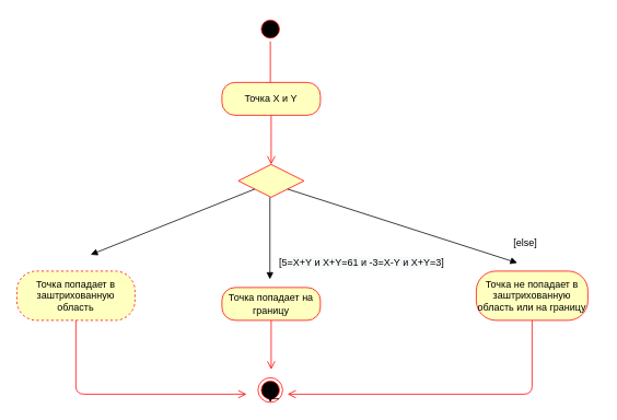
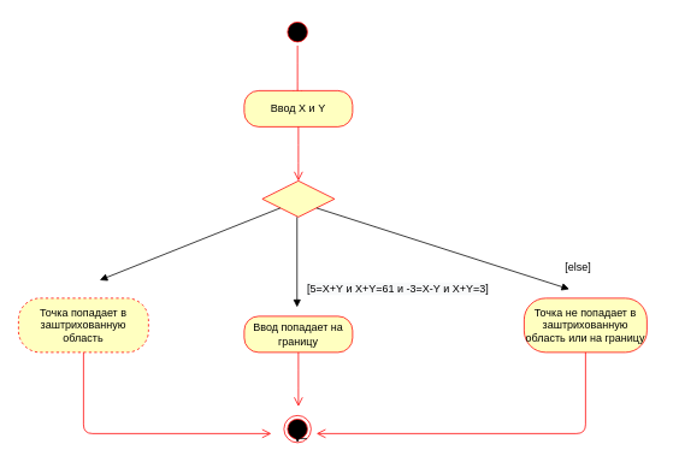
  <mxCell id="0" />
  <mxCell id="1" parent="0" />
  <mxCell id="2" value="" style="ellipse;html=1;shape=startState;fillColor=#000000;strokeColor=#ff0000;" parent="1" vertex="1"><mxGeometry x="314" y="20" width="30" height="30" as="geometry" /></mxCell>
  <mxCell id="3" value="" style="edgeStyle=orthogonalEdgeStyle;html=1;verticalAlign=bottom;endArrow=open;endSize=8;strokeColor=#ff0000;" parent="1" source="2" edge="1"><mxGeometry relative="1" as="geometry"><mxPoint x="329" y="110" as="targetPoint" /></mxGeometry></mxCell>
- <mxCell id="4" value="Точка X и Y" style="rounded=1;whiteSpace=wrap;html=1;arcSize=40;fontColor=#000000;fillColor=#ffffc0;strokeColor=#ff0000;" parent="1" vertex="1"><mxGeometry x="270" y="100" width="120" height="40" as="geometry" /></mxCell>
+ <mxCell id="4" value="Ввод X и Y" style="rounded=1;whiteSpace=wrap;html=1;arcSize=40;fontColor=#000000;fillColor=#ffffc0;strokeColor=#ff0000;" parent="1" vertex="1"><mxGeometry x="270" y="100" width="120" height="40" as="geometry" /></mxCell>
  <mxCell id="5" value="" style="edgeStyle=orthogonalEdgeStyle;html=1;verticalAlign=bottom;endArrow=open;endSize=8;strokeColor=#ff0000;" parent="1" source="4" edge="1"><mxGeometry relative="1" as="geometry"><mxPoint x="330" y="200" as="targetPoint" /></mxGeometry></mxCell>
  <mxCell id="6" value="" style="rhombus;whiteSpace=wrap;html=1;fillColor=#ffffc0;strokeColor=#ff0000;" parent="1" vertex="1"><mxGeometry x="290" y="200" width="80" height="40" as="geometry" /></mxCell>
  <mxCell id="7" value="" style="html=1;verticalAlign=bottom;endArrow=block;" parent="1" edge="1"><mxGeometry x="-0.2" y="57" width="80" relative="1" as="geometry"><mxPoint x="350" y="230" as="sourcePoint" /><mxPoint x="630" y="320" as="targetPoint" /><mxPoint y="1" as="offset" /></mxGeometry></mxCell>
  <mxCell id="8" value="" style="html=1;verticalAlign=bottom;endArrow=block;exitX=0;exitY=1;exitDx=0;exitDy=0;" parent="1" source="6" edge="1"><mxGeometry x="-0.122" y="-3" width="80" relative="1" as="geometry"><mxPoint x="360" y="240" as="sourcePoint" /><mxPoint x="110" y="310" as="targetPoint" /><Array as="points" /><mxPoint as="offset" /></mxGeometry></mxCell>
  <mxCell id="9" value="Точка попадает в заштрихованную область" style="rounded=1;whiteSpace=wrap;html=1;arcSize=40;fontColor=#000000;fillColor=#ffffc0;strokeColor=#ff0000;dashed=1;" parent="1" vertex="1"><mxGeometry x="20" y="330" width="144" height="60" as="geometry" /></mxCell>
  <mxCell id="10" value="" style="edgeStyle=orthogonalEdgeStyle;html=1;verticalAlign=bottom;endArrow=open;endSize=8;strokeColor=#ff0000;" parent="1" source="9" edge="1"><mxGeometry relative="1" as="geometry"><mxPoint x="300" y="480" as="targetPoint" /><Array as="points"><mxPoint x="92" y="480" /></Array></mxGeometry></mxCell>
  <mxCell id="11" value="Точка не попадает в заштрихованную область или на границу" style="rounded=1;whiteSpace=wrap;html=1;arcSize=40;fontColor=#000000;fillColor=#ffffc0;strokeColor=#ff0000;" parent="1" vertex="1"><mxGeometry x="580" y="330" width="136" height="60" as="geometry" /></mxCell>
  <mxCell id="12" value="" style="edgeStyle=orthogonalEdgeStyle;html=1;verticalAlign=bottom;endArrow=open;endSize=8;strokeColor=#ff0000;" parent="1" source="11" edge="1"><mxGeometry relative="1" as="geometry"><mxPoint x="350" y="480" as="targetPoint" /><Array as="points"><mxPoint x="648" y="480" /></Array></mxGeometry></mxCell>
  <mxCell id="13" value="&lt;br&gt;&lt;br&gt;&lt;span style=&quot;font-family: &amp;#34;helvetica&amp;#34;&quot;&gt;[else]&lt;/span&gt;" style="text;html=1;strokeColor=none;fillColor=none;align=center;verticalAlign=middle;whiteSpace=wrap;rounded=0;" parent="1" vertex="1"><mxGeometry x="550" y="280" width="180" as="geometry" /></mxCell>
  <mxCell id="14" value="" style="ellipse;html=1;shape=endState;fillColor=#000000;strokeColor=#ff0000;" parent="1" vertex="1"><mxGeometry x="314" y="460" width="30" height="30" as="geometry" /></mxCell>
  <mxCell id="15" value="&lt;br&gt;&lt;br&gt;&lt;span style=&quot;color: rgb(0 , 0 , 0) ; font-family: &amp;#34;helvetica&amp;#34; ; font-size: 12px ; font-style: normal ; font-weight: 400 ; letter-spacing: normal ; text-align: center ; text-indent: 0px ; text-transform: none ; word-spacing: 0px ; background-color: rgb(248 , 249 , 250) ; display: inline ; float: none&quot;&gt;[5=X+Y и X+Y=61 и -3=X-Y и X+Y=3]&lt;/span&gt;" style="text;html=1;resizable=0;autosize=1;align=center;verticalAlign=middle;points=[];fillColor=none;strokeColor=none;rounded=0;" vertex="1" parent="1"><mxGeometry x="330" y="280" width="220" height="50" as="geometry" /></mxCell>
  <mxCell id="16" style="edgeStyle=orthogonalEdgeStyle;rounded=0;orthogonalLoop=1;jettySize=auto;html=1;exitX=1;exitY=1;exitDx=0;exitDy=0;entryX=0.5;entryY=1;entryDx=0;entryDy=0;" edge="1" parent="1" source="14" target="14"><mxGeometry relative="1" as="geometry" /></mxCell>
- <mxCell id="17" value="Точка попадает на границу" style="rounded=1;whiteSpace=wrap;html=1;arcSize=40;fontColor=#000000;fillColor=#ffffc0;strokeColor=#ff0000;" vertex="1" parent="1"><mxGeometry x="270" y="350" width="120" height="40" as="geometry" /></mxCell>
+ <mxCell id="17" value="Ввод попадает на границу" style="rounded=1;whiteSpace=wrap;html=1;arcSize=40;fontColor=#000000;fillColor=#ffffc0;strokeColor=#ff0000;" vertex="1" parent="1"><mxGeometry x="270" y="350" width="120" height="40" as="geometry" /></mxCell>
  <mxCell id="18" value="" style="edgeStyle=orthogonalEdgeStyle;html=1;verticalAlign=bottom;endArrow=open;endSize=8;strokeColor=#ff0000;" edge="1" source="17" parent="1"><mxGeometry relative="1" as="geometry"><mxPoint x="330" y="450" as="targetPoint" /></mxGeometry></mxCell>
  <mxCell id="19" value="" style="html=1;verticalAlign=bottom;endArrow=block;exitX=0;exitY=1;exitDx=0;exitDy=0;" edge="1" parent="1"><mxGeometry x="-0.122" y="-3" width="80" relative="1" as="geometry"><mxPoint x="328.5" y="240" as="sourcePoint" /><mxPoint x="328.5" y="340" as="targetPoint" /><Array as="points" /><mxPoint as="offset" /></mxGeometry></mxCell>
